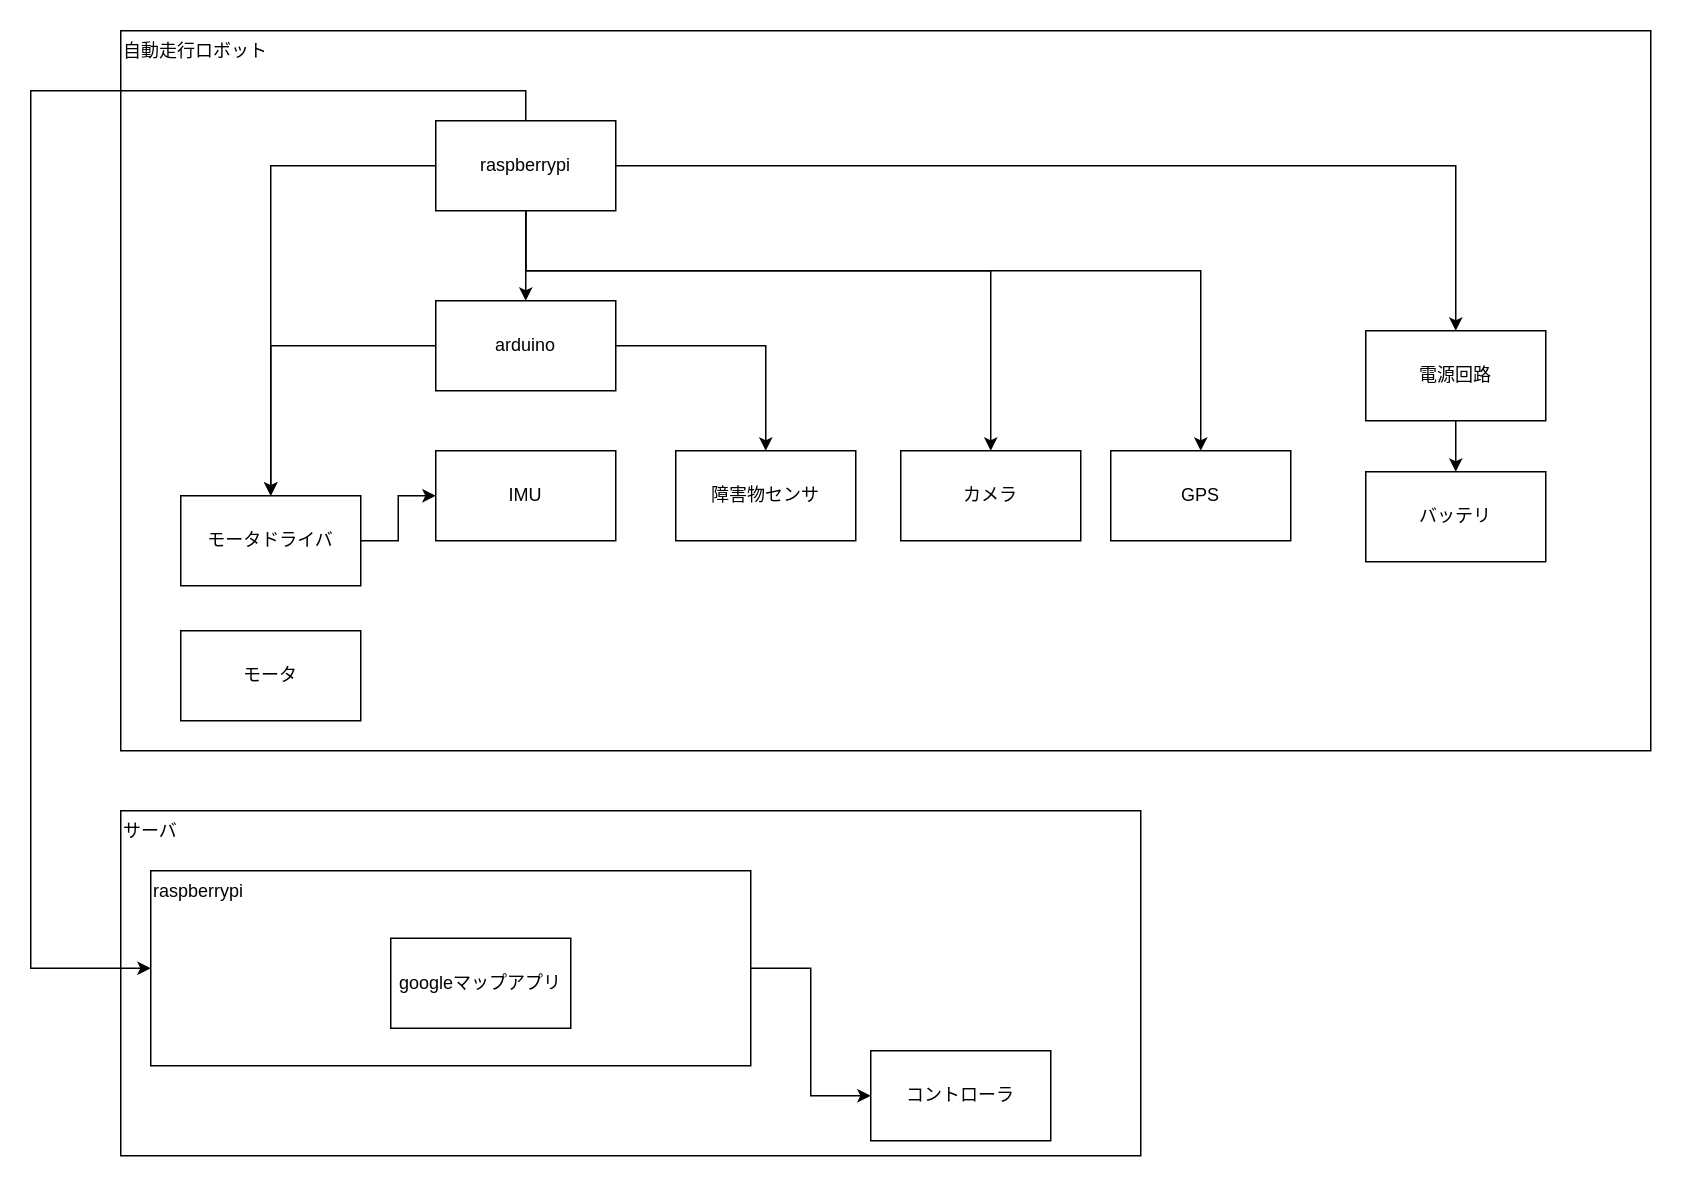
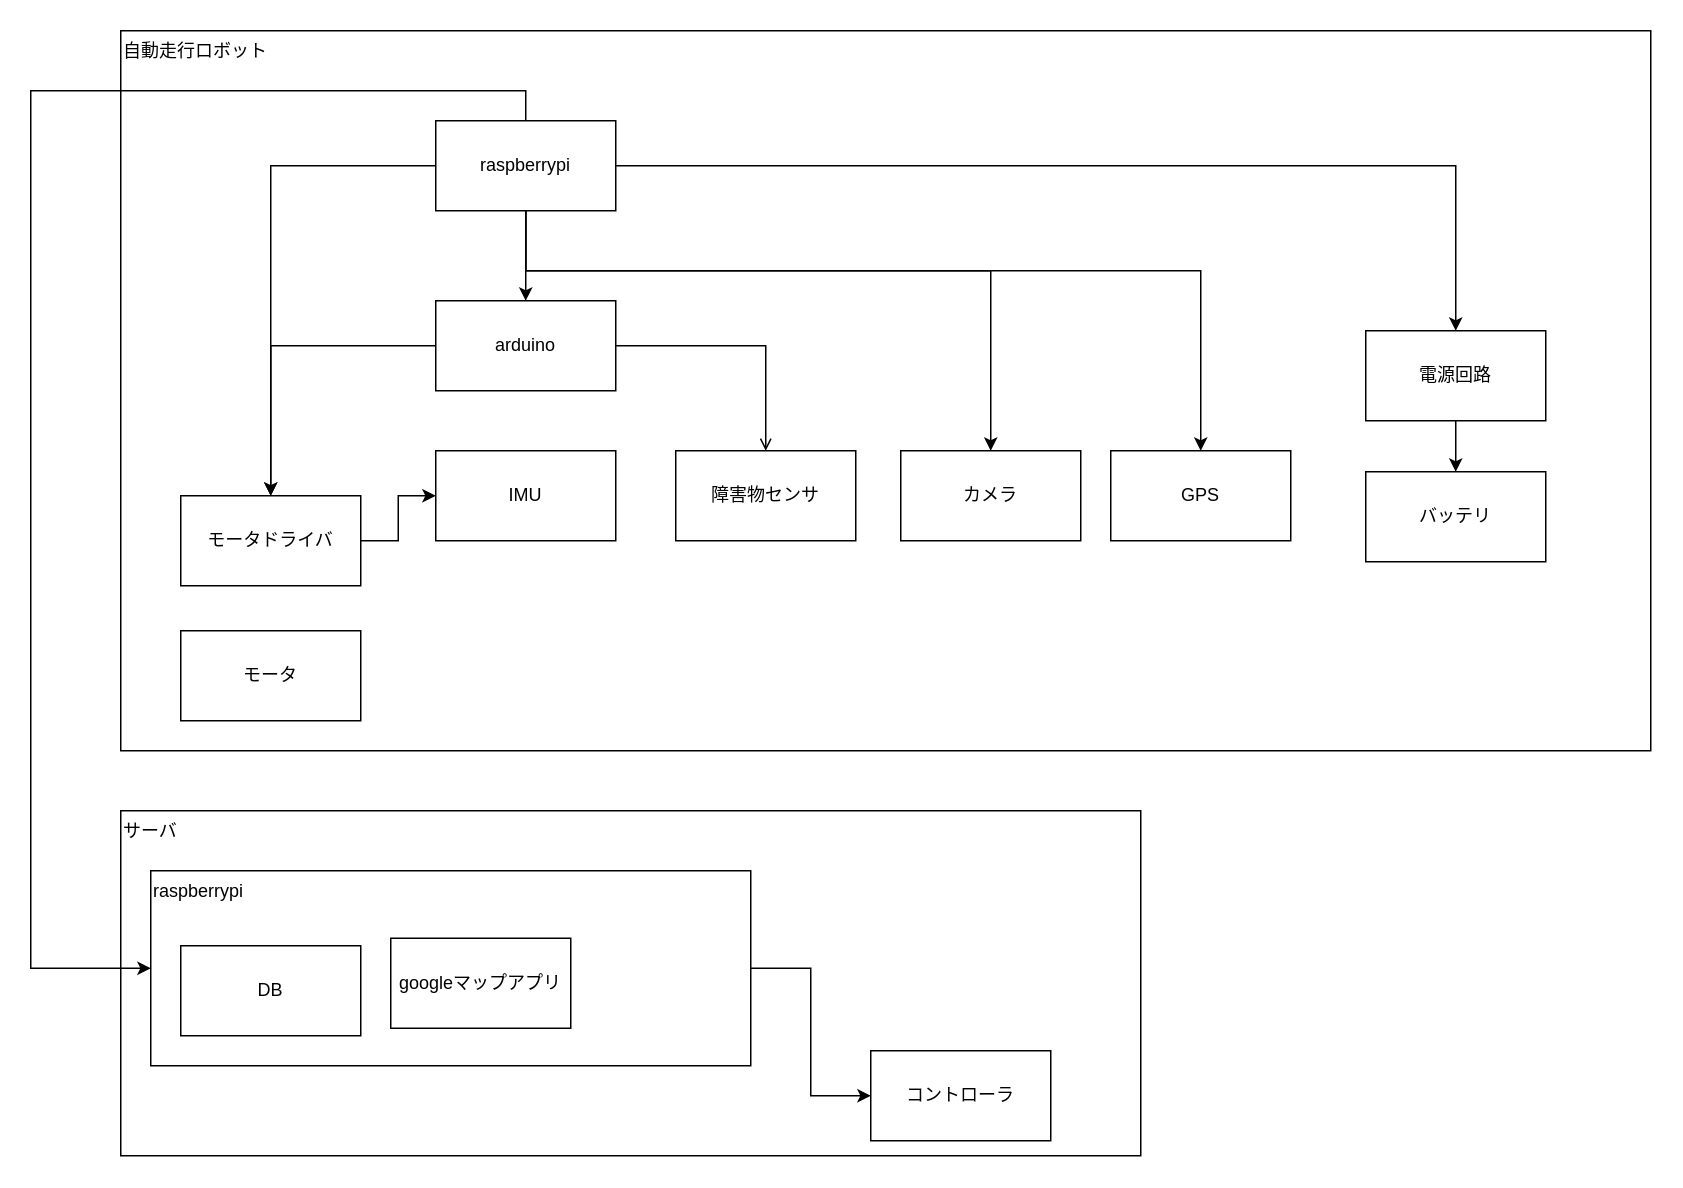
  <mxCell id="0" />
  <mxCell id="1" parent="0" />
  <mxCell id="2" value="自動走行ロボット" style="rounded=0;whiteSpace=wrap;html=1;labelBackgroundColor=none;fillColor=none;align=left;verticalAlign=top;" vertex="1" parent="1"><mxGeometry x="80" y="20" width="1020" height="480" as="geometry" /></mxCell>
  <mxCell id="3" value="" style="edgeStyle=orthogonalEdgeStyle;rounded=0;orthogonalLoop=1;jettySize=auto;html=1;" edge="1" parent="1" source="4" target="16"><mxGeometry relative="1" as="geometry" /></mxCell>
  <mxCell id="4" value="モータドライバ" style="rounded=0;whiteSpace=wrap;html=1;labelBackgroundColor=none;fillColor=none;" vertex="1" parent="1"><mxGeometry x="120" y="330" width="120" height="60" as="geometry" /></mxCell>
  <mxCell id="5" value="モータ" style="rounded=0;whiteSpace=wrap;html=1;labelBackgroundColor=none;fillColor=none;" vertex="1" parent="1"><mxGeometry x="120" y="420" width="120" height="60" as="geometry" /></mxCell>
  <mxCell id="6" style="edgeStyle=orthogonalEdgeStyle;rounded=0;orthogonalLoop=1;jettySize=auto;html=1;exitX=0;exitY=0.5;exitDx=0;exitDy=0;entryX=0.5;entryY=0;entryDx=0;entryDy=0;" edge="1" parent="1" source="12" target="4"><mxGeometry relative="1" as="geometry" /></mxCell>
  <mxCell id="7" style="edgeStyle=orthogonalEdgeStyle;rounded=0;orthogonalLoop=1;jettySize=auto;html=1;exitX=0.5;exitY=1;exitDx=0;exitDy=0;entryX=0.5;entryY=0;entryDx=0;entryDy=0;" edge="1" parent="1" source="12" target="15"><mxGeometry relative="1" as="geometry" /></mxCell>
  <mxCell id="8" style="edgeStyle=orthogonalEdgeStyle;rounded=0;orthogonalLoop=1;jettySize=auto;html=1;exitX=0.5;exitY=0;exitDx=0;exitDy=0;entryX=0;entryY=0.5;entryDx=0;entryDy=0;" edge="1" parent="1" source="12" target="20"><mxGeometry relative="1" as="geometry"><Array as="points"><mxPoint x="350" y="60" /><mxPoint x="20" y="60" /><mxPoint x="20" y="645" /></Array></mxGeometry></mxCell>
  <mxCell id="9" style="edgeStyle=orthogonalEdgeStyle;rounded=0;orthogonalLoop=1;jettySize=auto;html=1;exitX=0.5;exitY=1;exitDx=0;exitDy=0;entryX=0.5;entryY=0;entryDx=0;entryDy=0;" edge="1" parent="1" source="12" target="22"><mxGeometry relative="1" as="geometry"><Array as="points"><mxPoint x="350" y="180" /><mxPoint x="660" y="180" /></Array></mxGeometry></mxCell>
  <mxCell id="10" style="edgeStyle=orthogonalEdgeStyle;rounded=0;orthogonalLoop=1;jettySize=auto;html=1;exitX=0.5;exitY=1;exitDx=0;exitDy=0;entryX=0.5;entryY=0;entryDx=0;entryDy=0;" edge="1" parent="1" source="12" target="23"><mxGeometry relative="1" as="geometry"><Array as="points"><mxPoint x="350" y="180" /><mxPoint x="800" y="180" /></Array></mxGeometry></mxCell>
  <mxCell id="11" style="edgeStyle=orthogonalEdgeStyle;rounded=0;orthogonalLoop=1;jettySize=auto;html=1;exitX=1;exitY=0.5;exitDx=0;exitDy=0;entryX=0.5;entryY=0;entryDx=0;entryDy=0;" edge="1" parent="1" source="12" target="25"><mxGeometry relative="1" as="geometry" /></mxCell>
  <mxCell id="12" value="raspberrypi" style="rounded=0;whiteSpace=wrap;html=1;labelBackgroundColor=none;fillColor=none;" vertex="1" parent="1"><mxGeometry x="290" y="80" width="120" height="60" as="geometry" /></mxCell>
  <mxCell id="13" value="" style="edgeStyle=orthogonalEdgeStyle;rounded=0;orthogonalLoop=1;jettySize=auto;html=1;" edge="1" parent="1" source="15" target="4"><mxGeometry relative="1" as="geometry" /></mxCell>
- <mxCell id="14" style="edgeStyle=orthogonalEdgeStyle;rounded=0;orthogonalLoop=1;jettySize=auto;html=1;exitX=1;exitY=0.5;exitDx=0;exitDy=0;" edge="1" parent="1" source="15" target="17"><mxGeometry relative="1" as="geometry" /></mxCell>
+ <mxCell id="14" style="edgeStyle=orthogonalEdgeStyle;rounded=0;orthogonalLoop=1;jettySize=auto;html=1;exitX=1;exitY=0.5;exitDx=0;exitDy=0;endArrow=open;" edge="1" parent="1" source="15" target="17"><mxGeometry relative="1" as="geometry" /></mxCell>
  <mxCell id="15" value="arduino" style="rounded=0;whiteSpace=wrap;html=1;labelBackgroundColor=none;fillColor=none;" vertex="1" parent="1"><mxGeometry x="290" y="200" width="120" height="60" as="geometry" /></mxCell>
  <mxCell id="16" value="IMU" style="rounded=0;whiteSpace=wrap;html=1;labelBackgroundColor=none;fillColor=none;" vertex="1" parent="1"><mxGeometry x="290" y="300" width="120" height="60" as="geometry" /></mxCell>
  <mxCell id="17" value="障害物センサ" style="rounded=0;whiteSpace=wrap;html=1;labelBackgroundColor=none;fillColor=none;" vertex="1" parent="1"><mxGeometry x="450" y="300" width="120" height="60" as="geometry" /></mxCell>
  <mxCell id="18" value="サーバ" style="rounded=0;whiteSpace=wrap;html=1;labelBackgroundColor=none;fillColor=none;align=left;verticalAlign=top;" vertex="1" parent="1"><mxGeometry x="80" y="540" width="680" height="230" as="geometry" /></mxCell>
  <mxCell id="19" value="" style="edgeStyle=orthogonalEdgeStyle;rounded=0;orthogonalLoop=1;jettySize=auto;html=1;" edge="1" parent="1" source="20" target="21"><mxGeometry relative="1" as="geometry" /></mxCell>
  <mxCell id="20" value="raspberrypi" style="rounded=0;whiteSpace=wrap;html=1;labelBackgroundColor=none;fillColor=none;align=left;verticalAlign=top;" vertex="1" parent="1"><mxGeometry x="100" y="580" width="400" height="130" as="geometry" /></mxCell>
  <mxCell id="21" value="コントローラ" style="rounded=0;whiteSpace=wrap;html=1;labelBackgroundColor=none;fillColor=none;" vertex="1" parent="1"><mxGeometry x="580" y="700" width="120" height="60" as="geometry" /></mxCell>
  <mxCell id="22" value="カメラ" style="rounded=0;whiteSpace=wrap;html=1;labelBackgroundColor=none;fillColor=none;align=center;" vertex="1" parent="1"><mxGeometry x="600" y="300" width="120" height="60" as="geometry" /></mxCell>
  <mxCell id="23" value="GPS" style="rounded=0;whiteSpace=wrap;html=1;labelBackgroundColor=none;fillColor=none;align=center;" vertex="1" parent="1"><mxGeometry x="740" y="300" width="120" height="60" as="geometry" /></mxCell>
  <mxCell id="24" style="edgeStyle=orthogonalEdgeStyle;rounded=0;orthogonalLoop=1;jettySize=auto;html=1;exitX=0.5;exitY=1;exitDx=0;exitDy=0;entryX=0.5;entryY=0;entryDx=0;entryDy=0;" edge="1" parent="1" source="25" target="26"><mxGeometry relative="1" as="geometry" /></mxCell>
  <mxCell id="25" value="電源回路" style="rounded=0;whiteSpace=wrap;html=1;labelBackgroundColor=none;fillColor=none;align=center;" vertex="1" parent="1"><mxGeometry x="910" y="220" width="120" height="60" as="geometry" /></mxCell>
  <mxCell id="26" value="バッテリ" style="rounded=0;whiteSpace=wrap;html=1;labelBackgroundColor=none;fillColor=none;align=center;" vertex="1" parent="1"><mxGeometry x="910" y="314" width="120" height="60" as="geometry" /></mxCell>
+ <mxCell id="27" value="DB" style="rounded=0;whiteSpace=wrap;html=1;labelBackgroundColor=none;fillColor=none;align=center;" vertex="1" parent="1"><mxGeometry x="120" y="630" width="120" height="60" as="geometry" /></mxCell>
  <mxCell id="28" style="edgeStyle=orthogonalEdgeStyle;rounded=0;orthogonalLoop=1;jettySize=auto;html=1;exitX=0.5;exitY=1;exitDx=0;exitDy=0;" edge="1" parent="1" source="20" target="20"><mxGeometry relative="1" as="geometry" /></mxCell>
  <mxCell id="29" style="edgeStyle=orthogonalEdgeStyle;rounded=0;orthogonalLoop=1;jettySize=auto;html=1;exitX=0.5;exitY=1;exitDx=0;exitDy=0;" edge="1" parent="1" source="18" target="18"><mxGeometry relative="1" as="geometry" /></mxCell>
  <mxCell id="30" value="googleマップアプリ" style="rounded=0;whiteSpace=wrap;html=1;labelBackgroundColor=none;fillColor=none;align=center;" vertex="1" parent="1"><mxGeometry x="260" y="625" width="120" height="60" as="geometry" /></mxCell>
